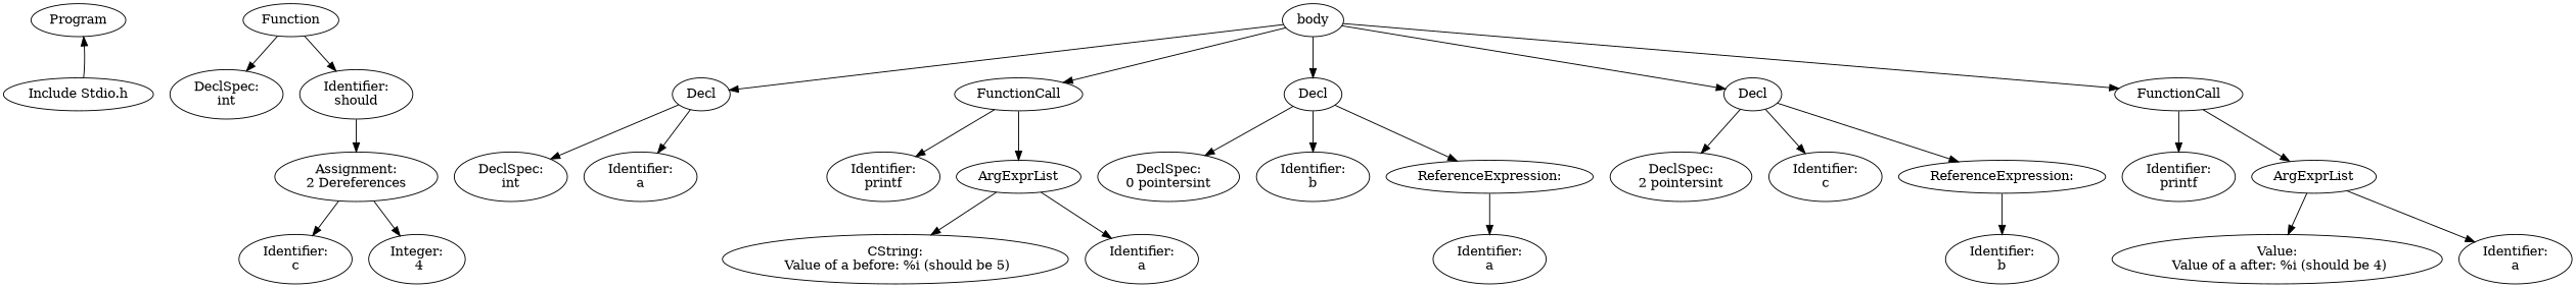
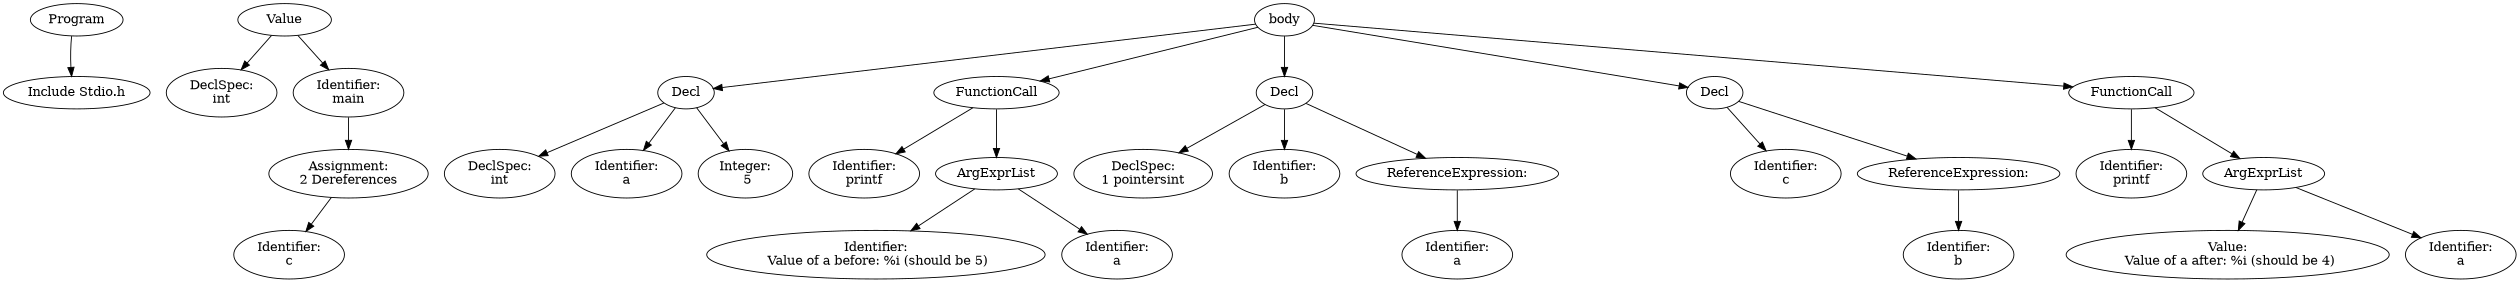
  digraph {
    n1 [label=Program]
    n2 [label="Include Stdio.h"]
-   n3 [label=Function]
+   n3 [label=Value]
    n4 [label="DeclSpec:\nint"]
-   n5 [label="Identifier:\nshould"]
+   n5 [label="Identifier:\nmain"]
    n6 [label="Assignment:\n2 Dereferences"]
    n7 [label=body]
    n8 [label=Decl]
    n9 [label=FunctionCall]
    n10 [label=Decl]
    n11 [label=Decl]
    n12 [label=FunctionCall]
    n13 [label="DeclSpec:\nint"]
    n14 [label="Identifier:\na"]
+   n15 [label="Integer:\n 5"]
    n16 [label="Identifier:\nprintf"]
    n17 [label=ArgExprList]
-   n18 [label="DeclSpec:\n0 pointersint"]
+   n18 [label="DeclSpec:\n1 pointersint"]
    n19 [label="Identifier:\nb"]
    n20 [label="ReferenceExpression:\n"]
-   n21 [label="DeclSpec:\n2 pointersint"]
    n22 [label="Identifier:\nc"]
    n23 [label="ReferenceExpression:\n"]
    n24 [label="Identifier:\nc"]
-   n25 [label="Integer:\n 4"]
    n26 [label="Identifier:\nprintf"]
    n27 [label=ArgExprList]
-   n28 [label="CString:\n Value of a before: %i (should be 5)\n"]
+   n28 [label="Identifier:\n Value of a before: %i (should be 5)\n"]
    n29 [label="Identifier:\na"]
    n30 [label="Identifier:\na"]
    n31 [label="Identifier:\nb"]
    n32 [label="Value:\n Value of a after: %i (should be 4)\n"]
    n33 [label="Identifier:\na"]
-   n2 -> n1
+   n1 -> n2
    n3 -> n4
    n3 -> n5
    n5 -> n6
    n6 -> n24
-   n6 -> n25
    n7 -> n8
    n7 -> n9
    n7 -> n10
    n7 -> n11
    n7 -> n12
    n8 -> n13
    n8 -> n14
+   n8 -> n15
    n9 -> n16
    n9 -> n17
    n10 -> n18
    n10 -> n19
    n10 -> n20
-   n11 -> n21
    n11 -> n22
    n11 -> n23
    n12 -> n26
    n12 -> n27
    n17 -> n28
    n17 -> n29
    n20 -> n30
    n23 -> n31
    n27 -> n32
    n27 -> n33
  }
